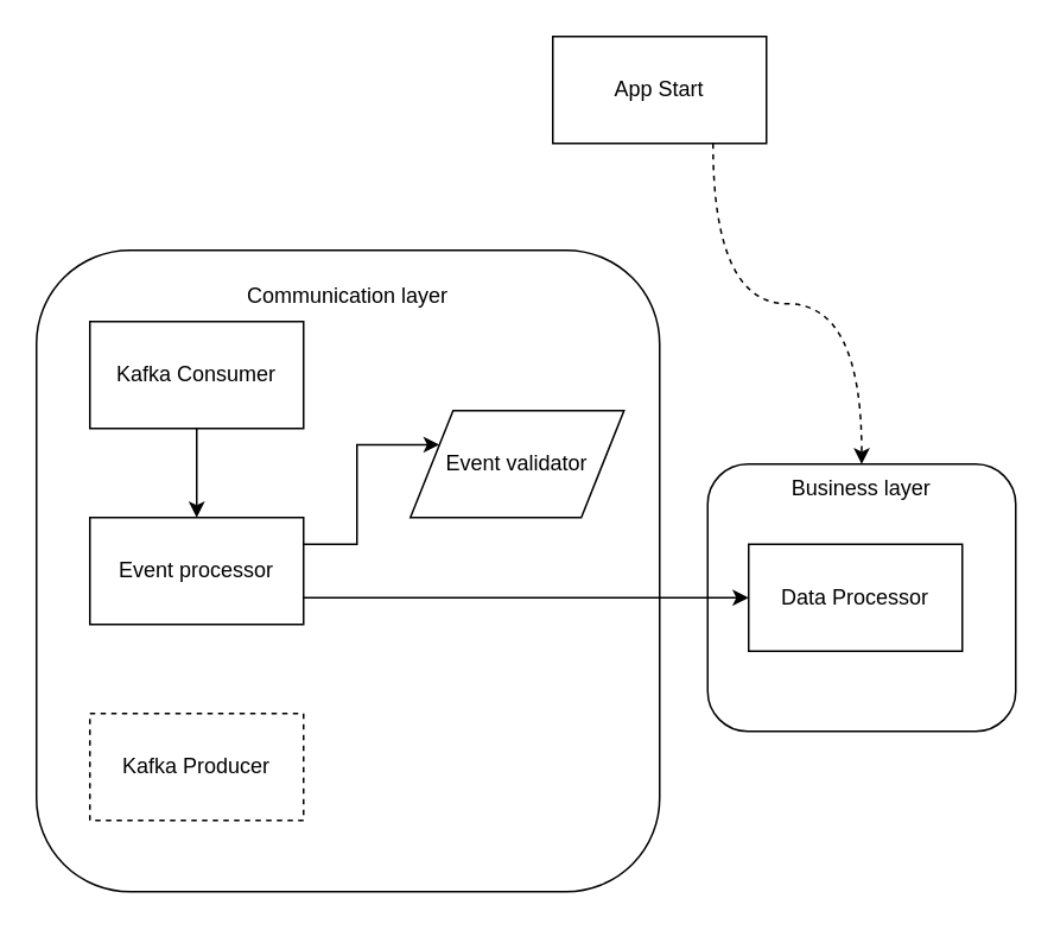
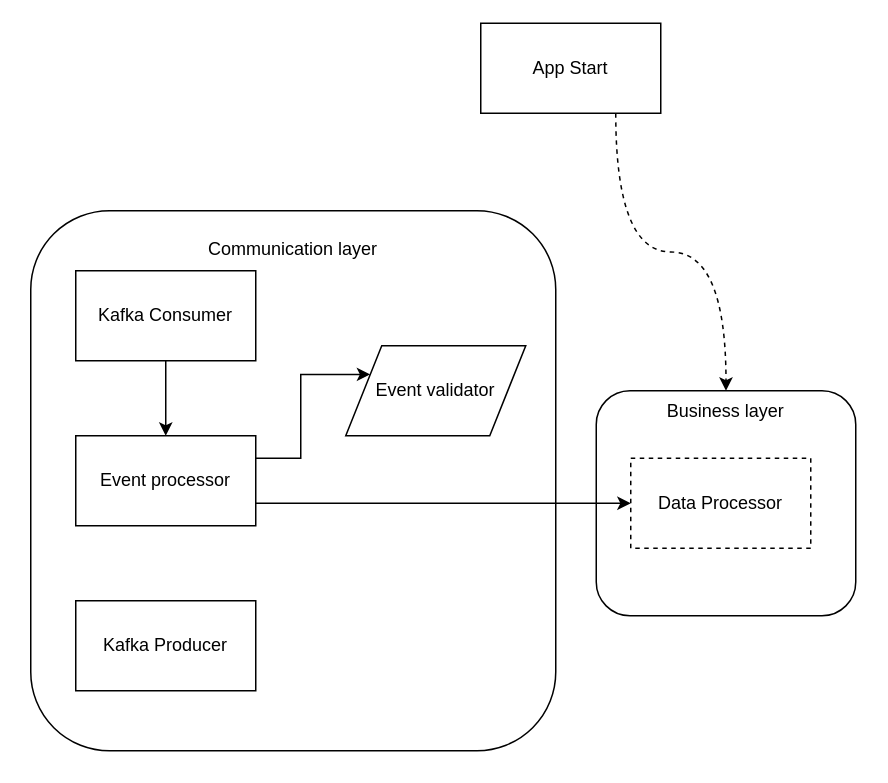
  <mxCell id="0" />
  <mxCell id="1" parent="0" />
  <mxCell id="2" value="Business layer" style="rounded=1;whiteSpace=wrap;html=1;verticalAlign=top;" vertex="1" parent="1"><mxGeometry x="397" y="260" width="173" height="150" as="geometry" /></mxCell>
  <mxCell id="3" value="&lt;p&gt;Communication layer&lt;/p&gt;" style="rounded=1;whiteSpace=wrap;html=1;verticalAlign=top;align=center;" vertex="1" parent="1"><mxGeometry x="20" y="140" width="350" height="360" as="geometry" /></mxCell>
  <mxCell id="4" style="edgeStyle=orthogonalEdgeStyle;curved=1;orthogonalLoop=1;jettySize=auto;html=1;exitX=0.75;exitY=1;exitDx=0;exitDy=0;entryX=0.5;entryY=0;entryDx=0;entryDy=0;dashed=1;strokeWidth=1;" edge="1" parent="1" source="5" target="2"><mxGeometry relative="1" as="geometry" /></mxCell>
- <mxCell id="5" value="App Start" style="rounded=0;whiteSpace=wrap;html=1;" vertex="1" parent="1"><mxGeometry x="310" y="20" width="120" height="60" as="geometry" /></mxCell>
+ <mxCell id="5" value="App Start" style="rounded=0;whiteSpace=wrap;html=1;" vertex="1" parent="1"><mxGeometry x="320" y="15" width="120" height="60" as="geometry" /></mxCell>
  <mxCell id="6" style="edgeStyle=orthogonalEdgeStyle;orthogonalLoop=1;jettySize=auto;html=1;exitX=0.5;exitY=1;exitDx=0;exitDy=0;entryX=0.5;entryY=0;entryDx=0;entryDy=0;strokeWidth=1;rounded=0;" edge="1" parent="1" source="7" target="10"><mxGeometry relative="1" as="geometry" /></mxCell>
  <mxCell id="7" value="Kafka Consumer" style="rounded=0;whiteSpace=wrap;html=1;" vertex="1" parent="1"><mxGeometry x="50" y="180" width="120" height="60" as="geometry" /></mxCell>
  <mxCell id="8" style="edgeStyle=orthogonalEdgeStyle;rounded=0;orthogonalLoop=1;jettySize=auto;html=1;exitX=1;exitY=0.25;exitDx=0;exitDy=0;entryX=0;entryY=0.25;entryDx=0;entryDy=0;strokeWidth=1;" edge="1" parent="1" source="10" target="12"><mxGeometry relative="1" as="geometry" /></mxCell>
  <mxCell id="9" style="edgeStyle=orthogonalEdgeStyle;rounded=0;orthogonalLoop=1;jettySize=auto;html=1;exitX=1;exitY=0.75;exitDx=0;exitDy=0;entryX=0;entryY=0.5;entryDx=0;entryDy=0;strokeWidth=1;" edge="1" parent="1" source="10" target="13"><mxGeometry relative="1" as="geometry" /></mxCell>
  <mxCell id="10" value="Event processor" style="rounded=0;whiteSpace=wrap;html=1;" vertex="1" parent="1"><mxGeometry x="50" y="290" width="120" height="60" as="geometry" /></mxCell>
- <mxCell id="11" value="Kafka Producer" style="rounded=0;whiteSpace=wrap;html=1;dashed=1;" vertex="1" parent="1"><mxGeometry x="50" y="400" width="120" height="60" as="geometry" /></mxCell>
+ <mxCell id="11" value="Kafka Producer" style="rounded=0;whiteSpace=wrap;html=1;" vertex="1" parent="1"><mxGeometry x="50" y="400" width="120" height="60" as="geometry" /></mxCell>
  <mxCell id="12" value="Event validator" style="shape=parallelogram;perimeter=parallelogramPerimeter;whiteSpace=wrap;html=1;" vertex="1" parent="1"><mxGeometry x="230" y="230" width="120" height="60" as="geometry" /></mxCell>
- <mxCell id="13" value="Data Processor" style="rounded=0;whiteSpace=wrap;html=1;" vertex="1" parent="1"><mxGeometry x="420" y="305" width="120" height="60" as="geometry" /></mxCell>
+ <mxCell id="13" value="Data Processor" style="rounded=0;whiteSpace=wrap;html=1;dashed=1;" vertex="1" parent="1"><mxGeometry x="420" y="305" width="120" height="60" as="geometry" /></mxCell>
